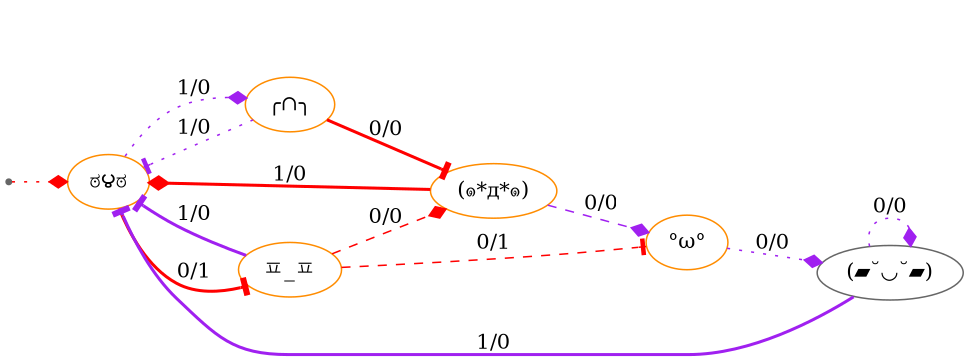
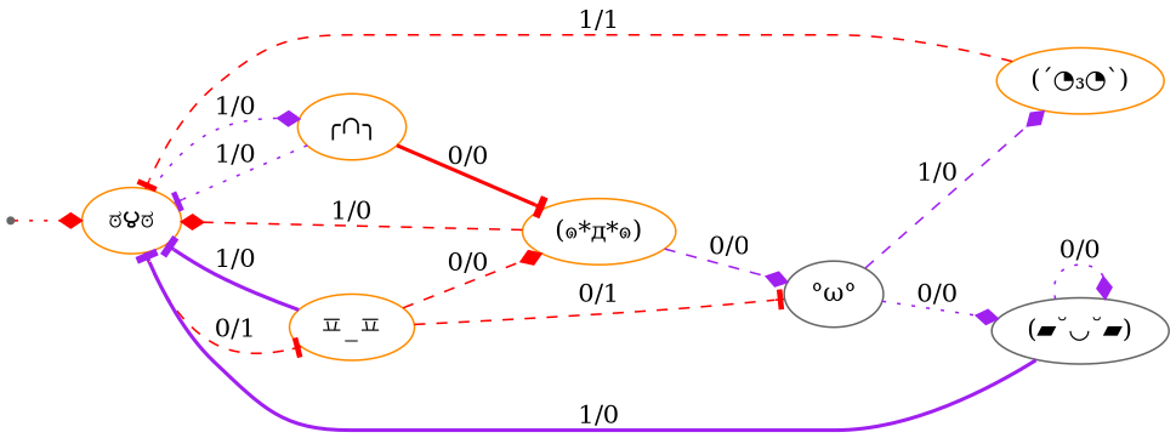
  digraph {
    rankdir=LR
    node [color=darkorange]
    edge [arrowhead=diamond color=purple style=dashed]
    INIT [color=gray40 shape=point]
    n2 [label="ಠ౪ಠ"]
    n3 [label="ㅍ_ㅍ"]
    n4 [label="╭∩╮"]
-   n5 [label="°ω°"]
+   n5 [color=gray40 label="°ω°"]
    n6 [label="(๑*д*๑)"]
+   n7 [label="(´◔₃◔`)"]
    n8 [color=gray40 label="(▰˘◡˘▰)"]
    INIT -> n2 [color=red style=dotted]
-   n2 -> n3 [arrowhead=tee color=red label="0/1" style=bold]
+   n2 -> n3 [arrowhead=tee color=red label="0/1"]
    n2 -> n4 [label="1/0" style=dotted]
    n3 -> n2 [arrowhead=tee label="1/0" style=bold]
    n3 -> n5 [arrowhead=tee color=red label="0/1"]
    n3 -> n6 [color=red label="0/0"]
    n4 -> n2 [arrowhead=tee label="1/0" style=dotted]
    n4 -> n6 [arrowhead=tee color=red label="0/0" style=bold]
+   n5 -> n7 [label="1/0"]
    n5 -> n8 [label="0/0" style=dotted]
-   n6 -> n2 [color=red label="1/0" style=bold]
+   n6 -> n2 [color=red label="1/0"]
    n6 -> n5 [label="0/0"]
+   n7 -> n2 [arrowhead=tee color=red label="1/1"]
    n8 -> n2 [arrowhead=tee label="1/0" style=bold]
    n8 -> n8 [label="0/0" style=dotted]
  }
